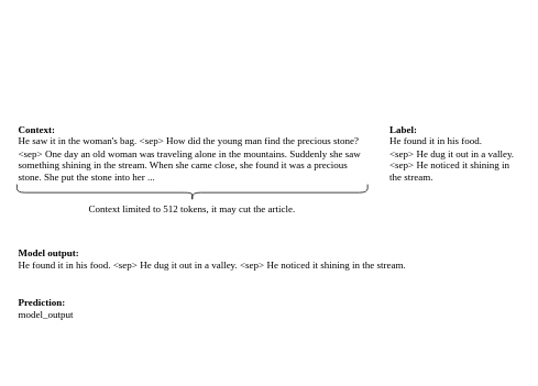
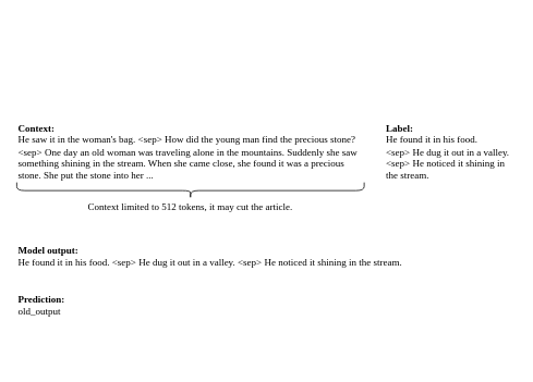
  <mxCell id="0" />
  <mxCell id="1" parent="0" />
  <mxCell id="2" value="" style="shape=curlyBracket;whiteSpace=wrap;html=1;rounded=1;flipH=1;labelPosition=right;verticalLabelPosition=middle;align=left;verticalAlign=middle;rotation=90;direction=east;" vertex="1" parent="1"><mxGeometry x="222.5" y="20.5" width="20" height="425" as="geometry" /></mxCell>
  <mxCell id="3" value="&lt;div style=&quot;&quot;&gt;&lt;span style=&quot;font-family: EHUSans; background-color: initial;&quot;&gt;Context limited to 512 tokens, it may cut the article.&lt;/span&gt;&lt;/div&gt;" style="text;html=1;strokeColor=none;fillColor=none;align=center;verticalAlign=middle;whiteSpace=wrap;rounded=0;" vertex="1" parent="1"><mxGeometry x="35" y="243" width="395" height="20" as="geometry" /></mxCell>
  <mxCell id="4" value="&lt;b&gt;Model output:&lt;/b&gt;&lt;br&gt;He found it in his food. &amp;lt;sep&amp;gt;&amp;nbsp;He dug it out in a valley. &amp;lt;sep&amp;gt;&amp;nbsp;He noticed it shining in the stream." style="text;html=1;strokeColor=none;fillColor=none;align=left;verticalAlign=top;whiteSpace=wrap;rounded=0;fontFamily=EHUSans;fontStyle=0" parent="1" vertex="1"><mxGeometry x="20" y="293" width="480" height="50" as="geometry" /></mxCell>
- <mxCell id="5" value="&lt;b&gt;Prediction:&lt;/b&gt;&lt;br&gt;model_output" style="text;html=1;strokeColor=none;fillColor=none;align=left;verticalAlign=top;whiteSpace=wrap;rounded=0;fontFamily=EHUSans;fontStyle=0" parent="1" vertex="1"><mxGeometry x="20" y="353" width="430" height="40" as="geometry" /></mxCell>
+ <mxCell id="5" value="&lt;b&gt;Prediction:&lt;/b&gt;&lt;br&gt;old_output" style="text;html=1;strokeColor=none;fillColor=none;align=left;verticalAlign=top;whiteSpace=wrap;rounded=0;fontFamily=EHUSans;fontStyle=0" parent="1" vertex="1"><mxGeometry x="20" y="353" width="430" height="40" as="geometry" /></mxCell>
  <mxCell id="6" value="&lt;font face=&quot;EHUSans&quot;&gt;&lt;b&gt;Context:&lt;br&gt;&lt;/b&gt;He saw it in the woman's bag. &amp;lt;sep&amp;gt; How did the young man find the precious stone? &amp;lt;sep&amp;gt; One day an old woman was traveling alone in the mountains. Suddenly she saw something shining in the stream. When she came close, she found it was a precious stone. She put the stone into her ...&lt;br&gt;&lt;/font&gt;" style="text;html=1;strokeColor=none;fillColor=none;align=left;verticalAlign=top;whiteSpace=wrap;rounded=0;" parent="1" vertex="1"><mxGeometry x="20" y="143" width="420" height="80" as="geometry" /></mxCell>
  <mxCell id="7" value="&lt;b&gt;Label:&lt;/b&gt;&lt;br&gt;He found it in his food. &amp;lt;sep&amp;gt;&amp;nbsp;He dug it out in a valley. &amp;lt;sep&amp;gt;&amp;nbsp;He noticed it shining in the stream." style="text;html=1;strokeColor=none;fillColor=none;align=left;verticalAlign=top;whiteSpace=wrap;rounded=0;fontFamily=EHUSans;fontStyle=0" parent="1" vertex="1"><mxGeometry x="470" y="143" width="160" height="80" as="geometry" /></mxCell>
